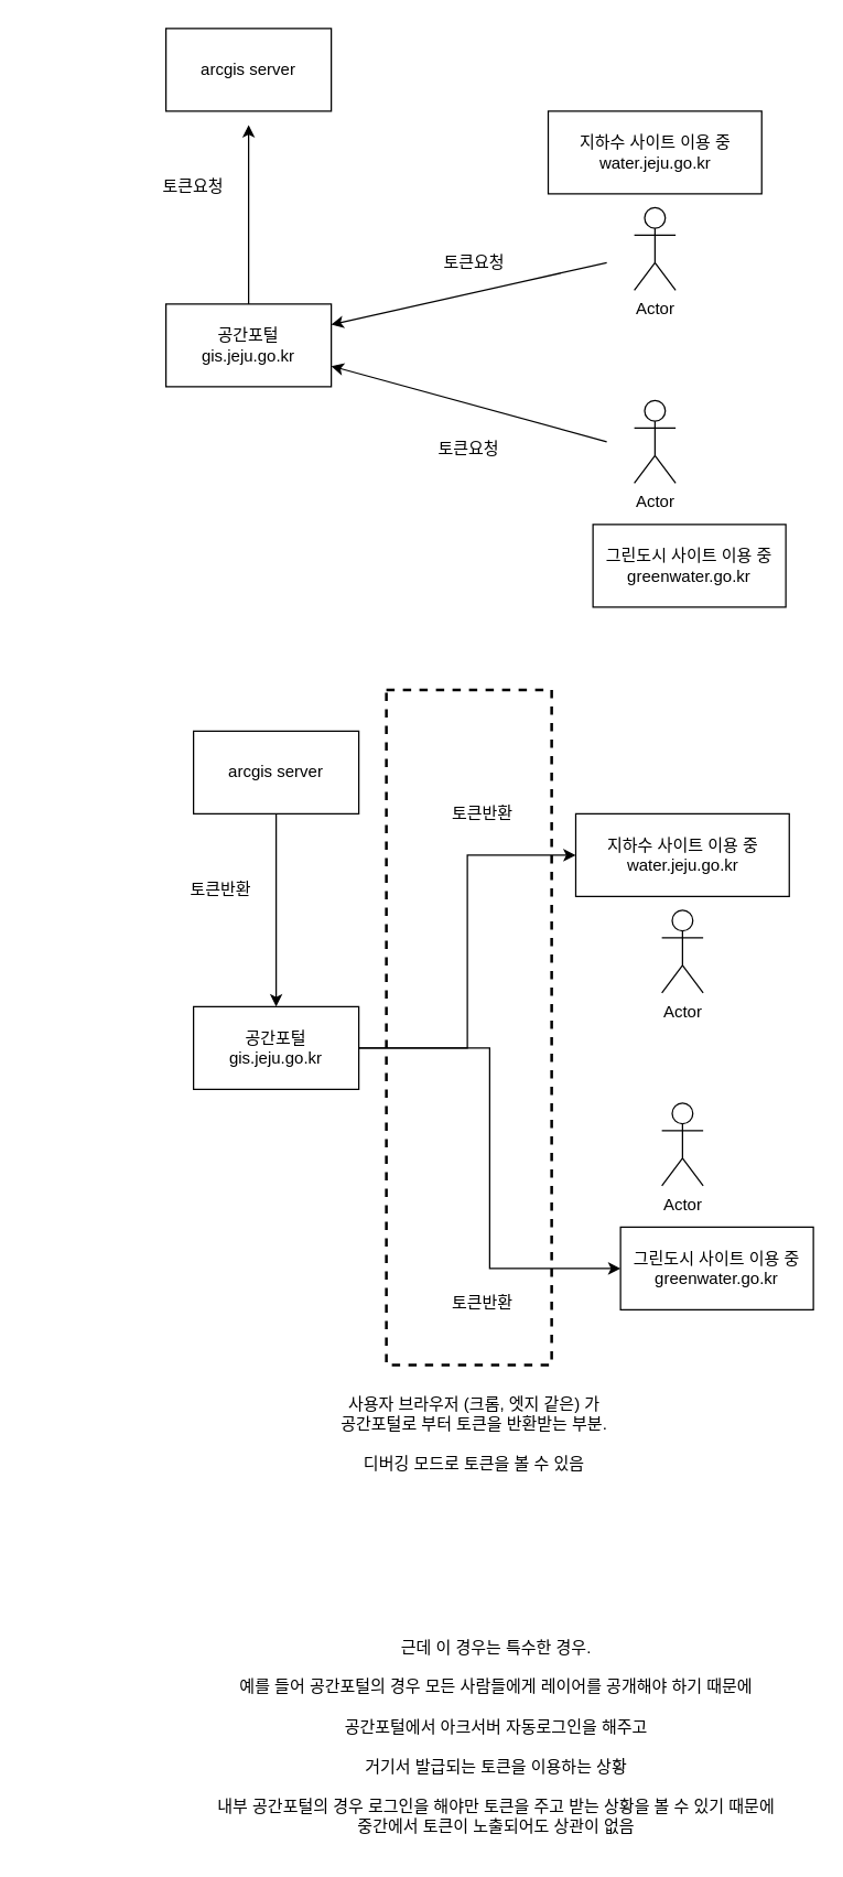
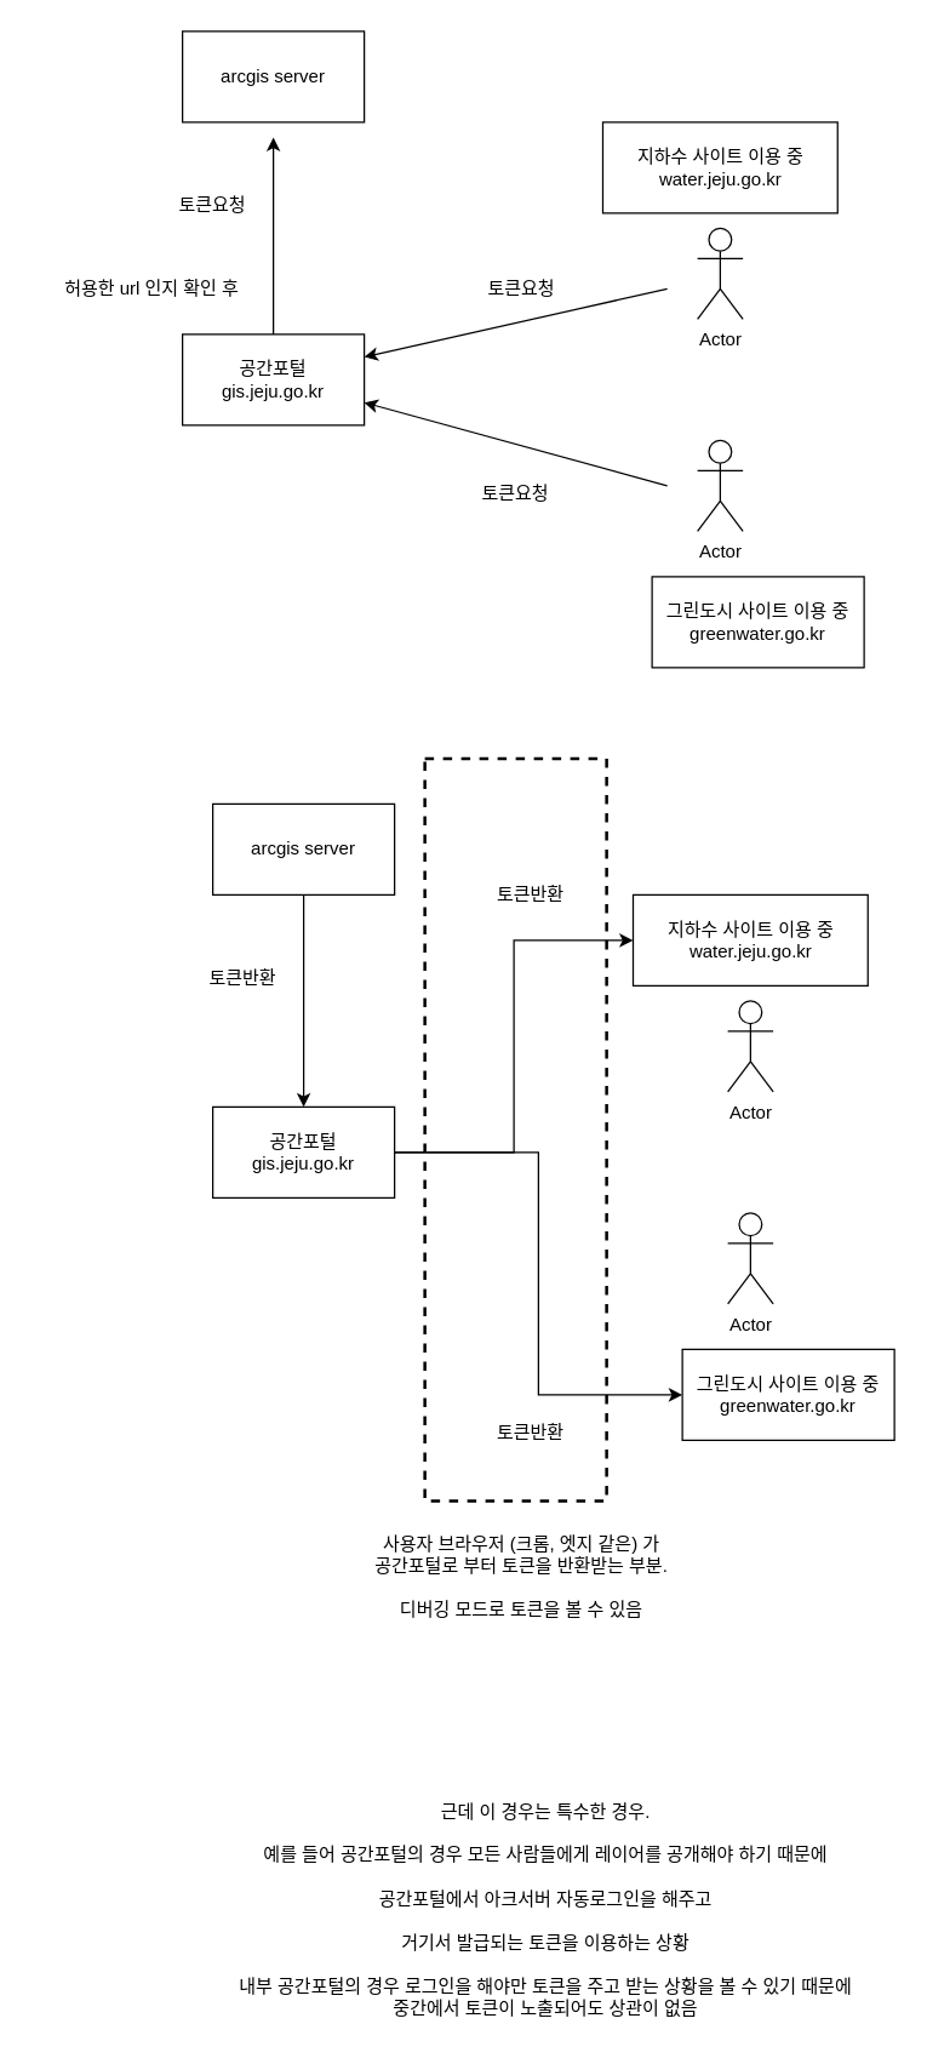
  <mxCell id="0" />
  <mxCell id="1" parent="0" />
  <mxCell id="2" value="" style="rounded=0;whiteSpace=wrap;html=1;dashed=1;fillColor=none;strokeWidth=2;" vertex="1" parent="1"><mxGeometry x="280" y="500" width="120" height="490" as="geometry" /></mxCell>
  <mxCell id="3" value="공간포털&lt;br&gt;gis.jeju.go.kr" style="rounded=0;whiteSpace=wrap;html=1;" vertex="1" parent="1"><mxGeometry x="120" y="220" width="120" height="60" as="geometry" /></mxCell>
  <mxCell id="4" value="arcgis server" style="rounded=0;whiteSpace=wrap;html=1;" vertex="1" parent="1"><mxGeometry x="120" y="20" width="120" height="60" as="geometry" /></mxCell>
  <mxCell id="5" value="" style="endArrow=classic;html=1;rounded=0;" edge="1" parent="1"><mxGeometry width="50" height="50" relative="1" as="geometry"><mxPoint x="180" y="220" as="sourcePoint" /><mxPoint x="180" y="90" as="targetPoint" /></mxGeometry></mxCell>
  <mxCell id="6" value="토큰요청" style="text;html=1;strokeColor=none;fillColor=none;align=center;verticalAlign=middle;whiteSpace=wrap;rounded=0;" vertex="1" parent="1"><mxGeometry x="110" y="120" width="60" height="30" as="geometry" /></mxCell>
  <mxCell id="7" value="지하수 사이트 이용 중&lt;br&gt;water.jeju.go.kr" style="rounded=0;whiteSpace=wrap;html=1;" vertex="1" parent="1"><mxGeometry x="397.5" y="80" width="155" height="60" as="geometry" /></mxCell>
  <mxCell id="8" value="그린도시 사이트 이용 중&lt;br&gt;greenwater.go.kr" style="rounded=0;whiteSpace=wrap;html=1;" vertex="1" parent="1"><mxGeometry x="430" y="380" width="140" height="60" as="geometry" /></mxCell>
  <mxCell id="9" value="" style="endArrow=classic;html=1;rounded=0;entryX=1;entryY=0.25;entryDx=0;entryDy=0;" edge="1" parent="1" target="3"><mxGeometry width="50" height="50" relative="1" as="geometry"><mxPoint x="440" y="190" as="sourcePoint" /><mxPoint x="370" y="300" as="targetPoint" /></mxGeometry></mxCell>
  <mxCell id="10" value="" style="endArrow=classic;html=1;rounded=0;entryX=1;entryY=0.75;entryDx=0;entryDy=0;" edge="1" parent="1" target="3"><mxGeometry width="50" height="50" relative="1" as="geometry"><mxPoint x="440" y="320" as="sourcePoint" /><mxPoint x="370" y="300" as="targetPoint" /></mxGeometry></mxCell>
  <mxCell id="11" value="토큰요청&lt;br&gt;" style="text;html=1;strokeColor=none;fillColor=none;align=center;verticalAlign=middle;whiteSpace=wrap;rounded=0;" vertex="1" parent="1"><mxGeometry x="314" y="175" width="60" height="30" as="geometry" /></mxCell>
  <mxCell id="12" value="토큰요청" style="text;html=1;strokeColor=none;fillColor=none;align=center;verticalAlign=middle;whiteSpace=wrap;rounded=0;" vertex="1" parent="1"><mxGeometry x="310" y="310" width="60" height="30" as="geometry" /></mxCell>
+ <mxCell id="13" value="허용한 url 인지 확인 후" style="text;html=1;strokeColor=none;fillColor=none;align=center;verticalAlign=middle;whiteSpace=wrap;rounded=0;" vertex="1" parent="1"><mxGeometry x="20" y="175" width="160" height="30" as="geometry" /></mxCell>
  <mxCell id="14" value="Actor" style="shape=umlActor;verticalLabelPosition=bottom;verticalAlign=top;html=1;outlineConnect=0;" vertex="1" parent="1"><mxGeometry x="460" y="150" width="30" height="60" as="geometry" /></mxCell>
  <mxCell id="15" value="Actor" style="shape=umlActor;verticalLabelPosition=bottom;verticalAlign=top;html=1;outlineConnect=0;" vertex="1" parent="1"><mxGeometry x="460" y="290" width="30" height="60" as="geometry" /></mxCell>
  <mxCell id="16" style="edgeStyle=orthogonalEdgeStyle;rounded=0;orthogonalLoop=1;jettySize=auto;html=1;entryX=0;entryY=0.5;entryDx=0;entryDy=0;" edge="1" parent="1" source="18" target="22"><mxGeometry relative="1" as="geometry" /></mxCell>
  <mxCell id="17" style="edgeStyle=orthogonalEdgeStyle;rounded=0;orthogonalLoop=1;jettySize=auto;html=1;entryX=0;entryY=0.5;entryDx=0;entryDy=0;" edge="1" parent="1" source="18" target="23"><mxGeometry relative="1" as="geometry" /></mxCell>
  <mxCell id="18" value="공간포털&lt;br&gt;gis.jeju.go.kr" style="rounded=0;whiteSpace=wrap;html=1;" vertex="1" parent="1"><mxGeometry x="140" y="730" width="120" height="60" as="geometry" /></mxCell>
  <mxCell id="19" style="edgeStyle=orthogonalEdgeStyle;rounded=0;orthogonalLoop=1;jettySize=auto;html=1;" edge="1" parent="1" source="20" target="18"><mxGeometry relative="1" as="geometry" /></mxCell>
  <mxCell id="20" value="arcgis server" style="rounded=0;whiteSpace=wrap;html=1;" vertex="1" parent="1"><mxGeometry x="140" y="530" width="120" height="60" as="geometry" /></mxCell>
  <mxCell id="21" value="토큰반환" style="text;html=1;strokeColor=none;fillColor=none;align=center;verticalAlign=middle;whiteSpace=wrap;rounded=0;" vertex="1" parent="1"><mxGeometry x="130" y="630" width="60" height="30" as="geometry" /></mxCell>
  <mxCell id="22" value="지하수 사이트 이용 중&lt;br&gt;water.jeju.go.kr" style="rounded=0;whiteSpace=wrap;html=1;" vertex="1" parent="1"><mxGeometry x="417.5" y="590" width="155" height="60" as="geometry" /></mxCell>
  <mxCell id="23" value="그린도시 사이트 이용 중&lt;br&gt;greenwater.go.kr" style="rounded=0;whiteSpace=wrap;html=1;" vertex="1" parent="1"><mxGeometry x="450" y="890" width="140" height="60" as="geometry" /></mxCell>
  <mxCell id="24" value="토큰반환" style="text;html=1;strokeColor=none;fillColor=none;align=center;verticalAlign=middle;whiteSpace=wrap;rounded=0;" vertex="1" parent="1"><mxGeometry x="320" y="575" width="60" height="30" as="geometry" /></mxCell>
  <mxCell id="25" value="토큰반환" style="text;html=1;strokeColor=none;fillColor=none;align=center;verticalAlign=middle;whiteSpace=wrap;rounded=0;" vertex="1" parent="1"><mxGeometry x="320" y="930" width="60" height="30" as="geometry" /></mxCell>
  <mxCell id="26" value="Actor" style="shape=umlActor;verticalLabelPosition=bottom;verticalAlign=top;html=1;outlineConnect=0;" vertex="1" parent="1"><mxGeometry x="480" y="660" width="30" height="60" as="geometry" /></mxCell>
  <mxCell id="27" value="Actor" style="shape=umlActor;verticalLabelPosition=bottom;verticalAlign=top;html=1;outlineConnect=0;" vertex="1" parent="1"><mxGeometry x="480" y="800" width="30" height="60" as="geometry" /></mxCell>
  <mxCell id="28" value="사용자 브라우저 (크롬, 엣지 같은) 가&lt;br&gt;공간포털로 부터 토큰을 반환받는 부분.&lt;br&gt;&lt;br&gt;디버깅 모드로 토큰을 볼 수 있음" style="text;html=1;strokeColor=none;fillColor=none;align=center;verticalAlign=middle;whiteSpace=wrap;rounded=0;" vertex="1" parent="1"><mxGeometry x="221" y="1000" width="246" height="80" as="geometry" /></mxCell>
  <mxCell id="29" value="근데 이 경우는 특수한 경우.&lt;br&gt;&lt;br&gt;예를 들어 공간포털의 경우 모든 사람들에게 레이어를 공개해야 하기 때문에&lt;br&gt;&lt;br&gt;공간포털에서 아크서버 자동로그인을 해주고 &lt;br&gt;&lt;br&gt;거기서 발급되는 토큰을 이용하는 상황&lt;br&gt;&lt;br&gt;내부 공간포털의 경우 로그인을 해야만 토큰을 주고 받는 상황을 볼 수 있기 때문에&lt;br&gt;중간에서 토큰이 노출되어도 상관이 없음" style="text;html=1;strokeColor=none;fillColor=none;align=center;verticalAlign=middle;whiteSpace=wrap;rounded=0;" vertex="1" parent="1"><mxGeometry x="130" y="1180" width="460" height="160" as="geometry" /></mxCell>
